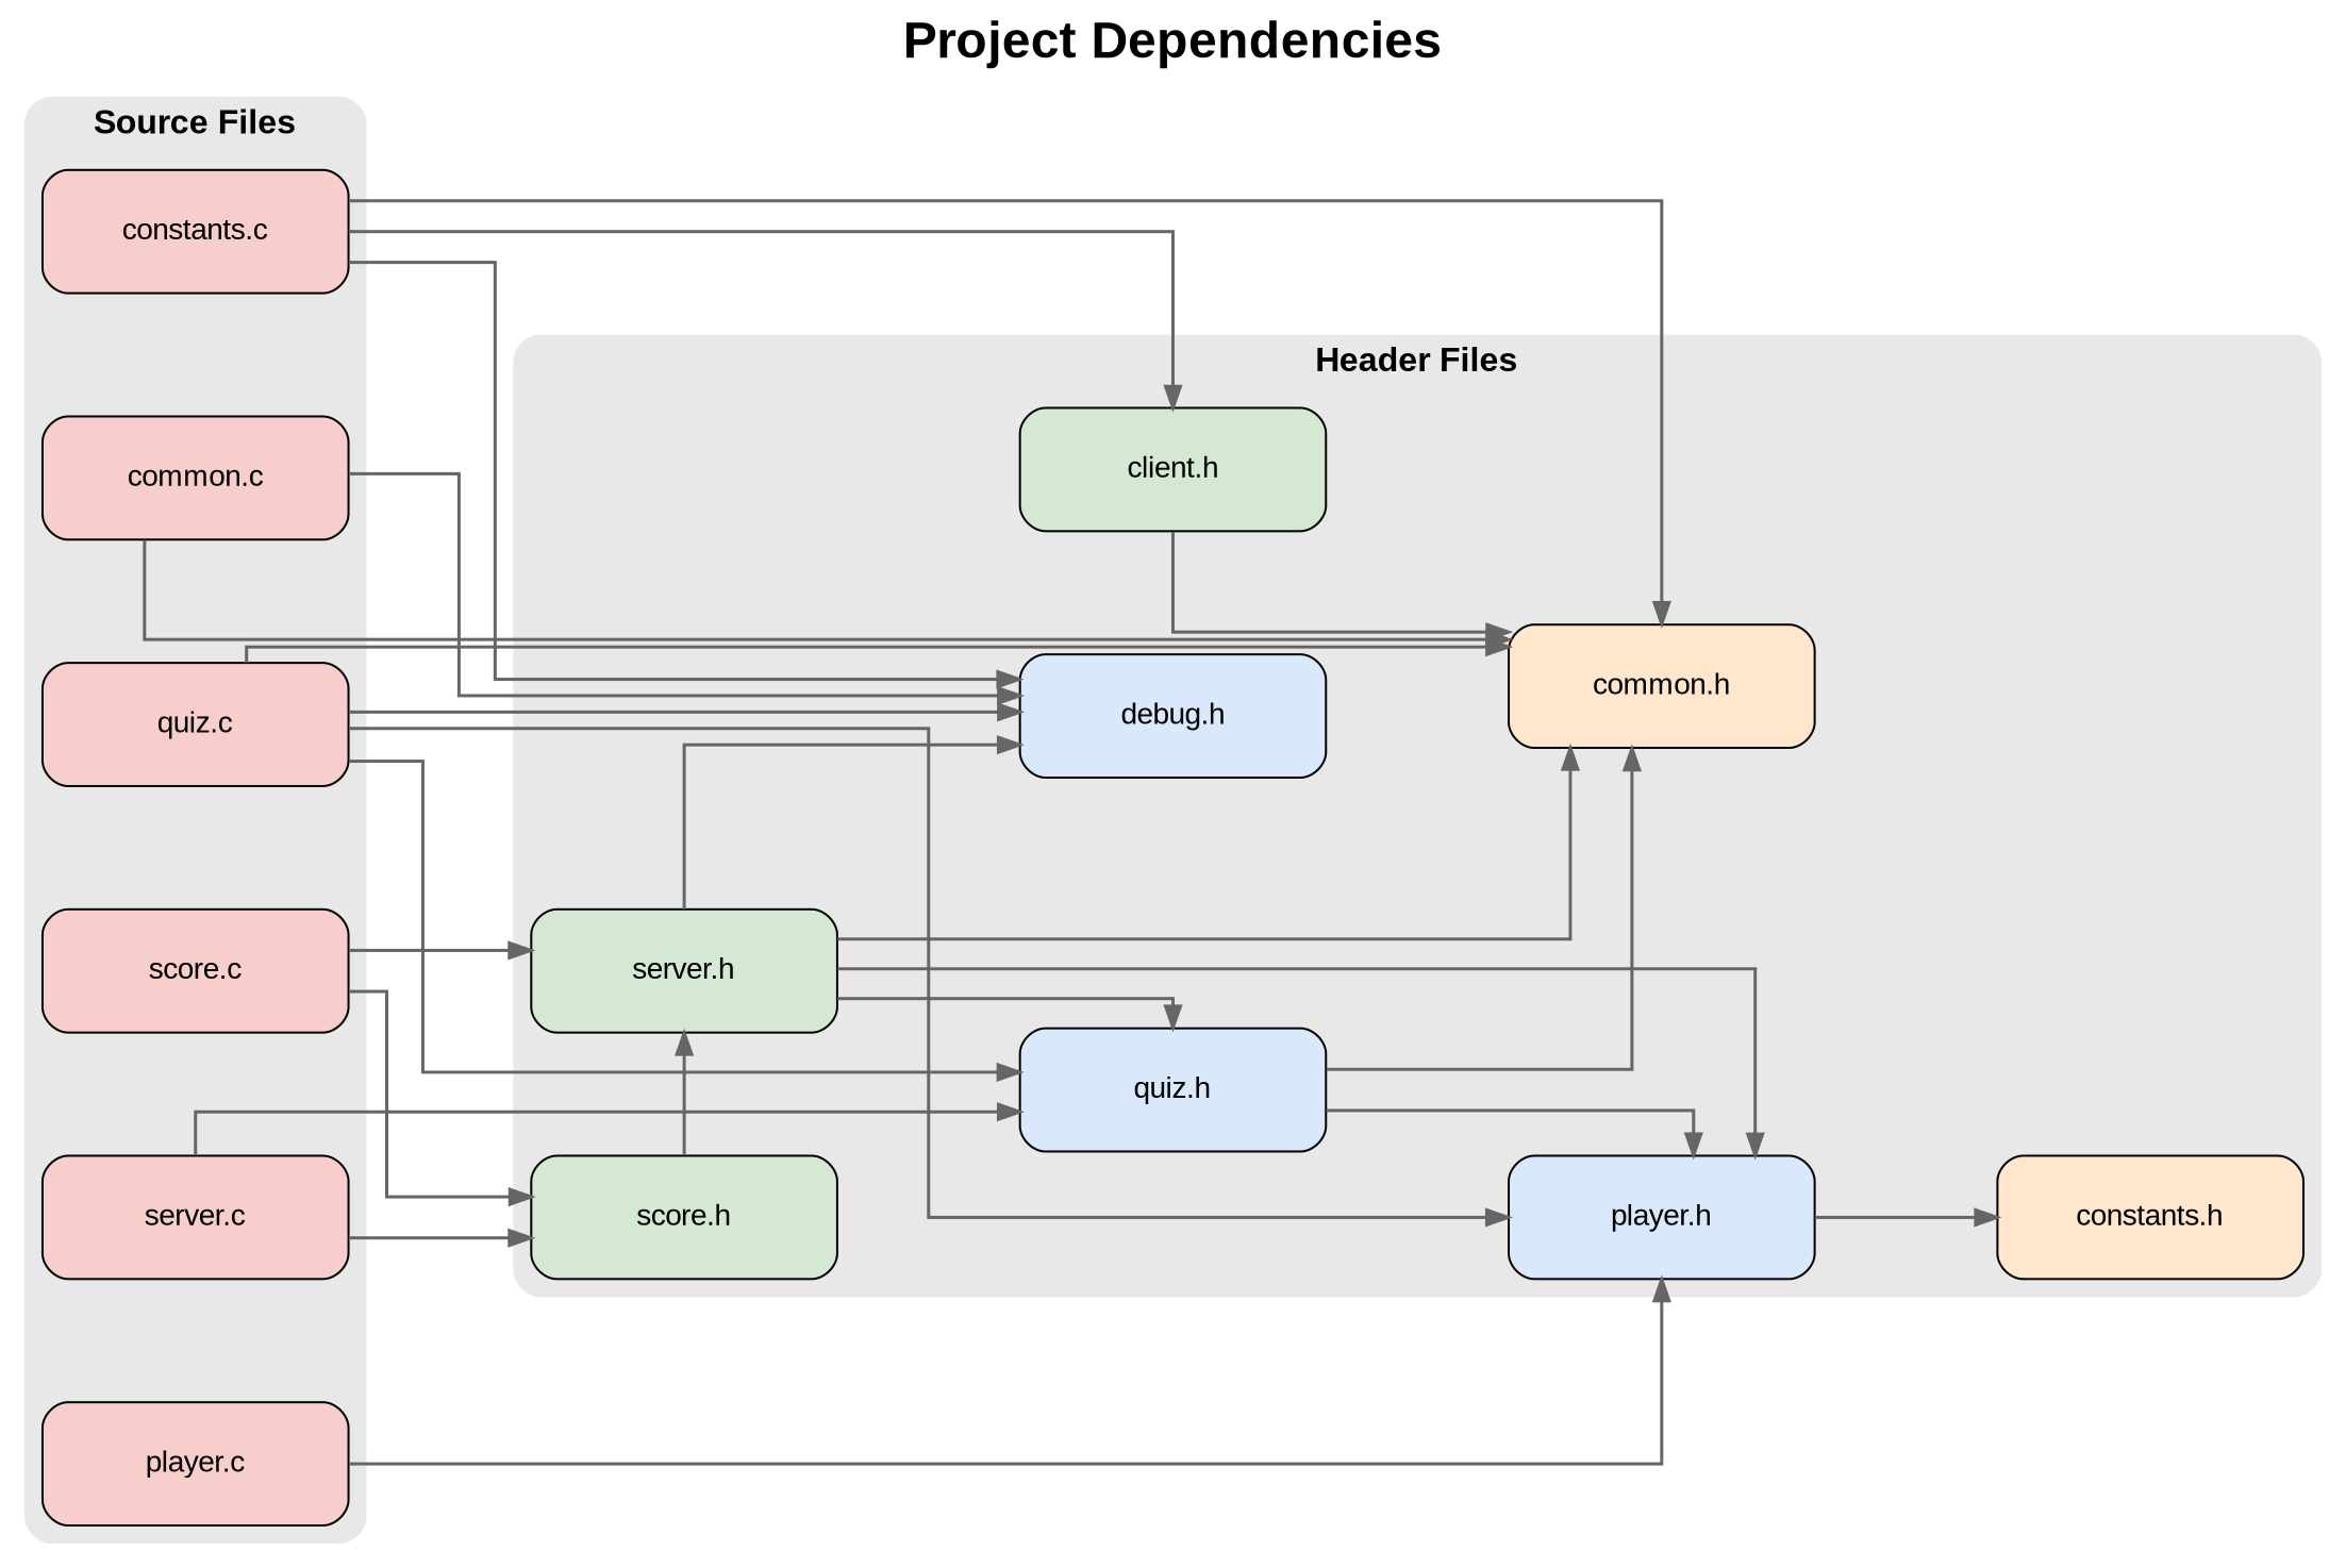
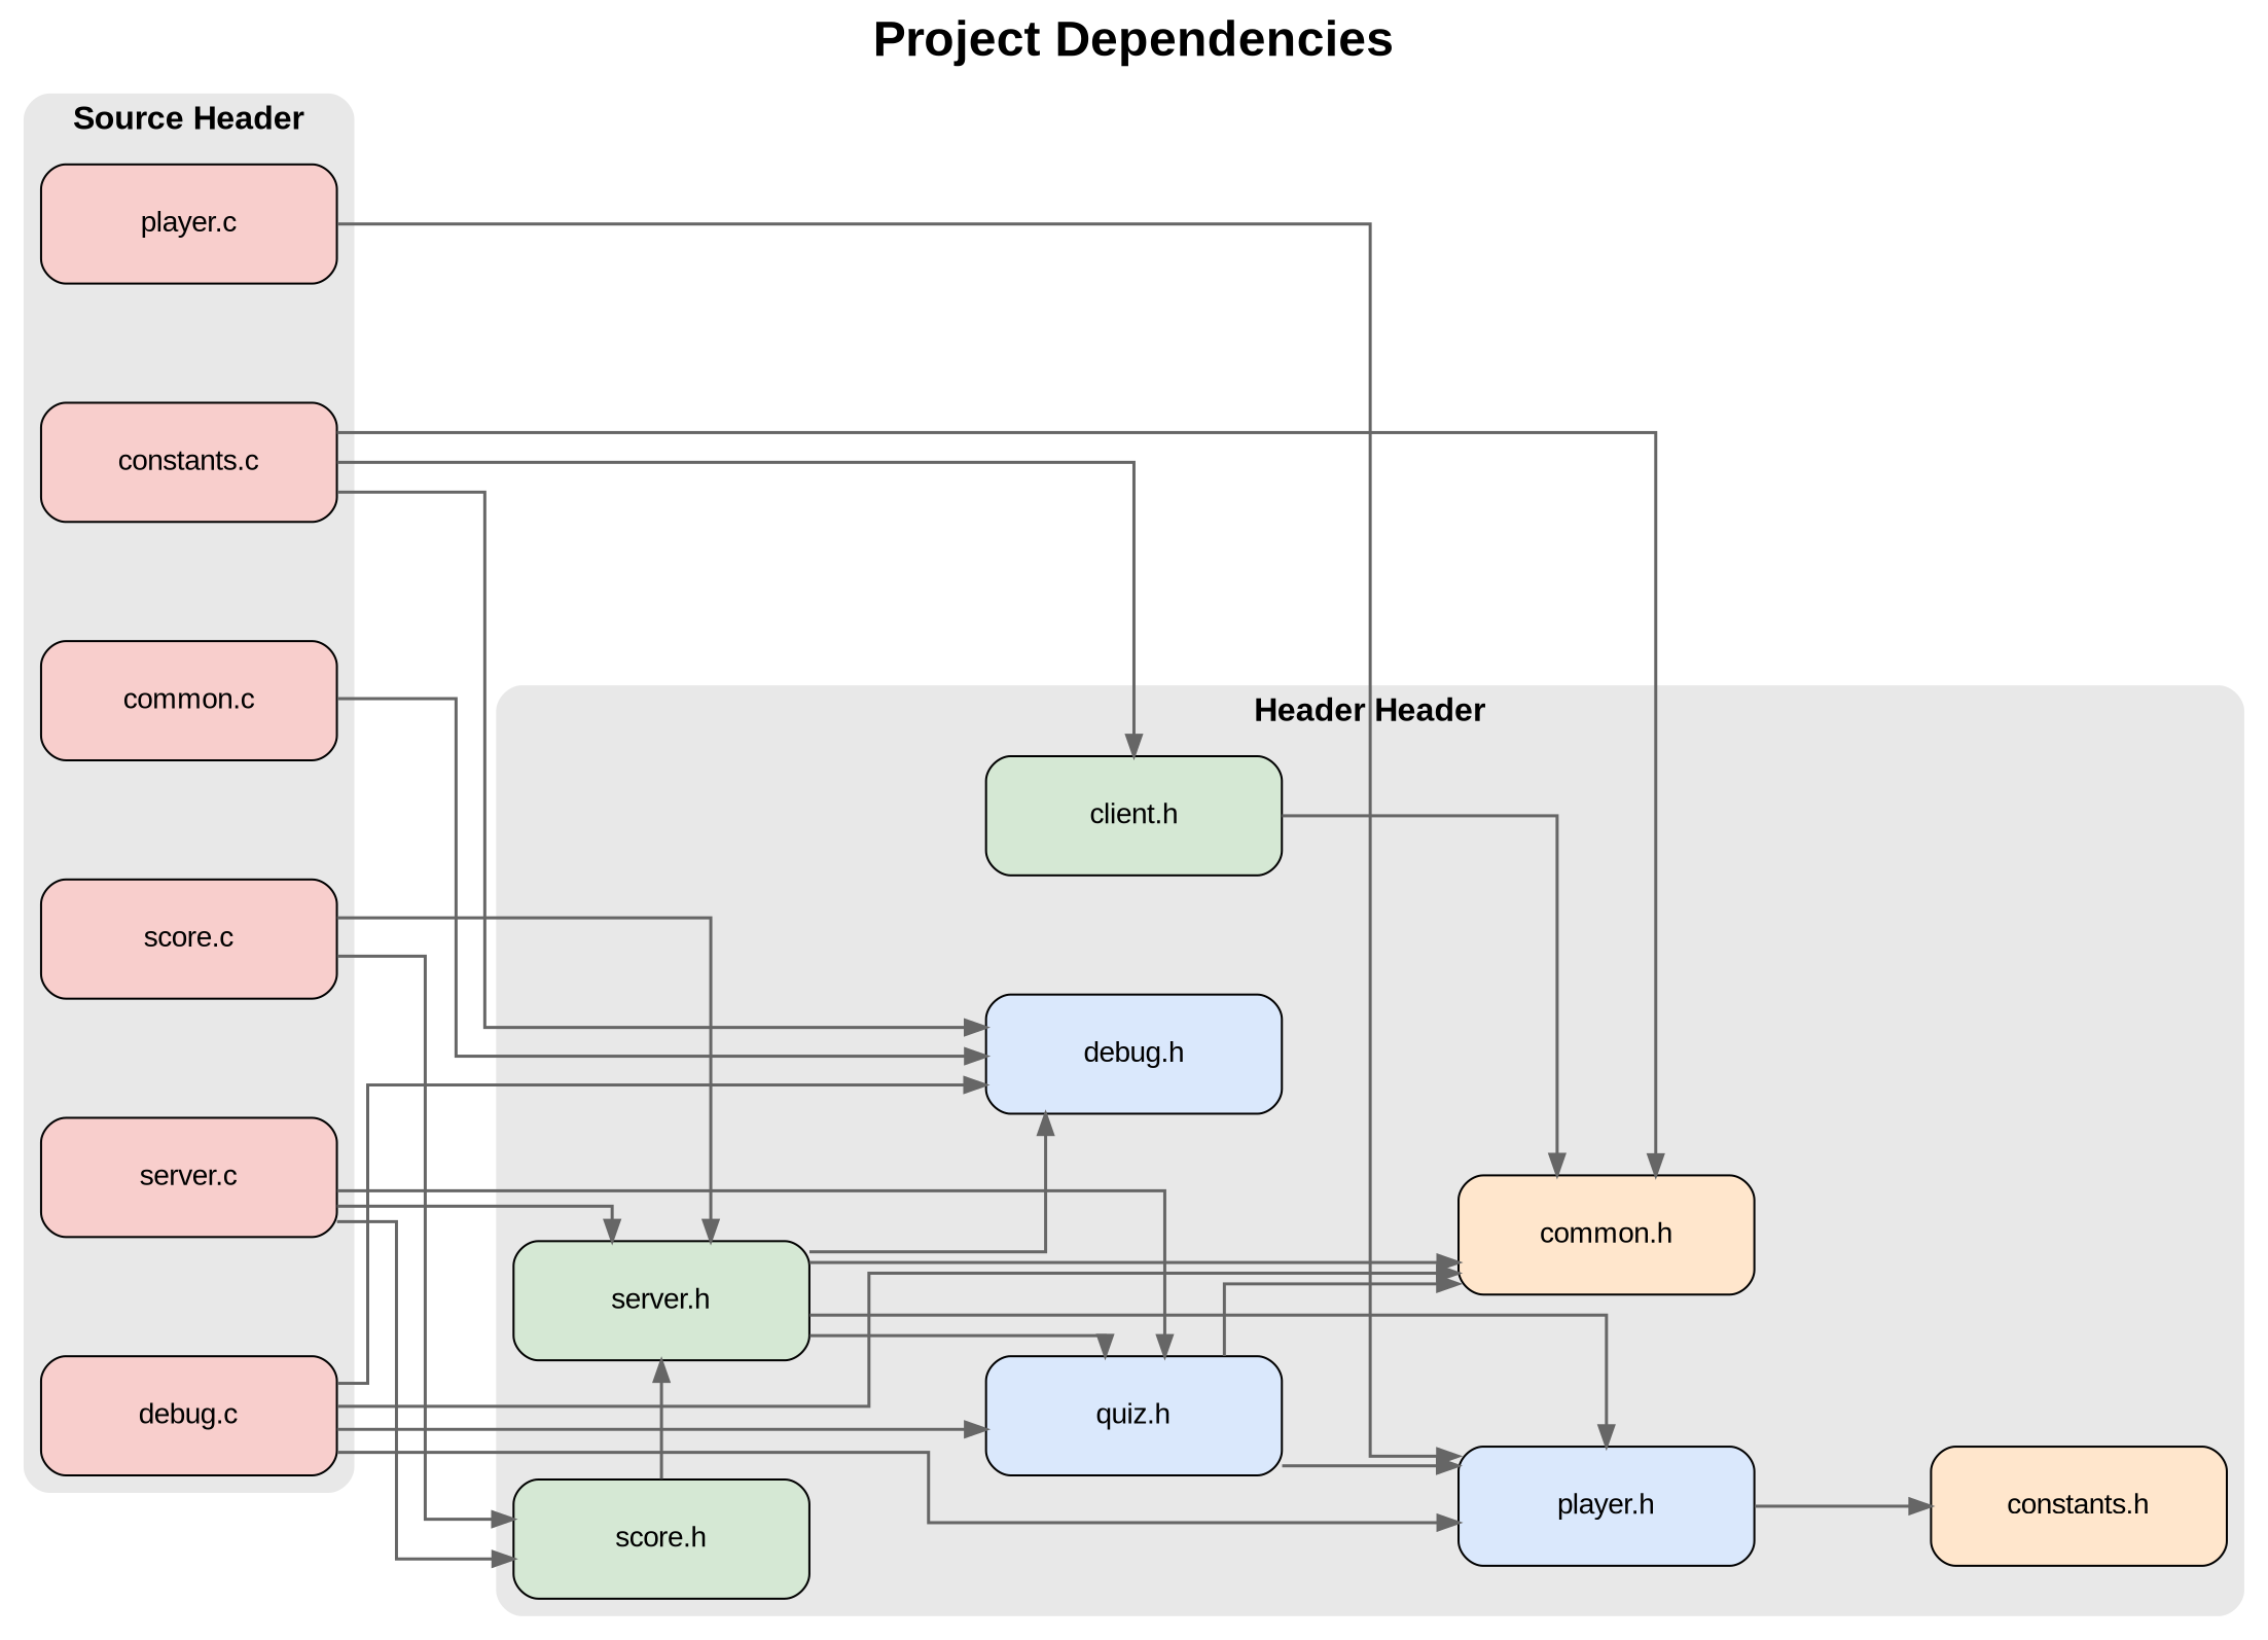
  digraph {
    fontname="Arial Bold"
    fontsize=24
    label="Project Dependencies"
    labelloc=t
    nodesep=0.8
    rankdir=LR
    ranksep=1.2
    splines=ortho
    node [fillcolor="#F8CECC" fontname=Arial fontsize=14 margin="0.3,0.2" shape=box style="filled,rounded"]
    edge [arrowsize=1.0 color="#666666" penwidth=1.5]
    n1 [fillcolor="#FFE6CC" height=0.8 label="constants.h" width=2.0]
    n2 [fillcolor="#FFE6CC" height=0.8 label="common.h" width=2.0]
    n3 [fillcolor="#DAE8FC" height=0.8 label="player.h" width=2.0]
    n4 [fillcolor="#DAE8FC" height=0.8 label="quiz.h" width=2.0]
    n5 [fillcolor="#DAE8FC" height=0.8 label="debug.h" width=2.0]
    n6 [fillcolor="#D5E8D4" height=0.8 label="client.h" width=2.0]
    n7 [fillcolor="#D5E8D4" height=0.8 label="server.h" width=2.0]
    n8 [fillcolor="#D5E8D4" height=0.8 label="score.h" width=2.0]
    n9 [height=0.8 label="constants.c" width=2.0]
    n10 [height=0.8 label="common.c" width=2.0]
    n11 [height=0.8 label="player.c" width=2.0]
-   n12 [height=0.8 label="quiz.c" width=2.0]
+   n12 [height=0.8 label="debug.c" width=2.0]
    n13 [height=0.8 label="score.c" width=2.0]
    n14 [height=0.8 label="server.c" width=2.0]
    subgraph cluster_1 {
      color="#E8E8E8"
      fontsize=16
-     label="Header Files"
+     label="Header Header"
      style="filled,rounded"
      subgraph sub_2 {
        color="#E8E8E8"
        fontsize=16
        label="Header Files"
        rank=same
        style="filled,rounded"
        n1
      }
      subgraph sub_3 {
        color="#E8E8E8"
        fontsize=16
        label="Header Files"
        rank=same
        style="filled,rounded"
        n2
        n3
      }
      subgraph sub_4 {
        color="#E8E8E8"
        fontsize=16
        label="Header Files"
        rank=same
        style="filled,rounded"
        n4
        n5
        n6
      }
      subgraph sub_5 {
        color="#E8E8E8"
        fontsize=16
        label="Header Files"
        rank=same
        style="filled,rounded"
        n7
        n8
      }
    }
    subgraph cluster_6 {
      color="#E8E8E8"
      fontsize=16
-     label="Source Files"
+     label="Source Header"
      style="filled,rounded"
      subgraph sub_7 {
        color="#E8E8E8"
        fontsize=16
        label="Source Files"
        rank=same
        style="filled,rounded"
        n9
        n10
      }
      subgraph sub_8 {
        color="#E8E8E8"
        fontsize=16
        label="Source Files"
        rank=same
        style="filled,rounded"
        n11
        n12
      }
      subgraph sub_9 {
        color="#E8E8E8"
        fontsize=16
        label="Source Files"
        rank=same
        style="filled,rounded"
        n13
        n14
      }
    }
    n3 -> n1
    n4 -> n2
    n4 -> n3
    n6 -> n2
    n7 -> n2
    n7 -> n3
    n7 -> n4
    n7 -> n5
    n8 -> n7
    n9 -> n2
    n9 -> n5
    n9 -> n6
-   n10 -> n2
    n10 -> n5
    n11 -> n3
    n12 -> n2
    n12 -> n3
    n12 -> n4
    n12 -> n5
    n13 -> n7
    n13 -> n8
    n14 -> n4
+   n14 -> n7
    n14 -> n8
  }
